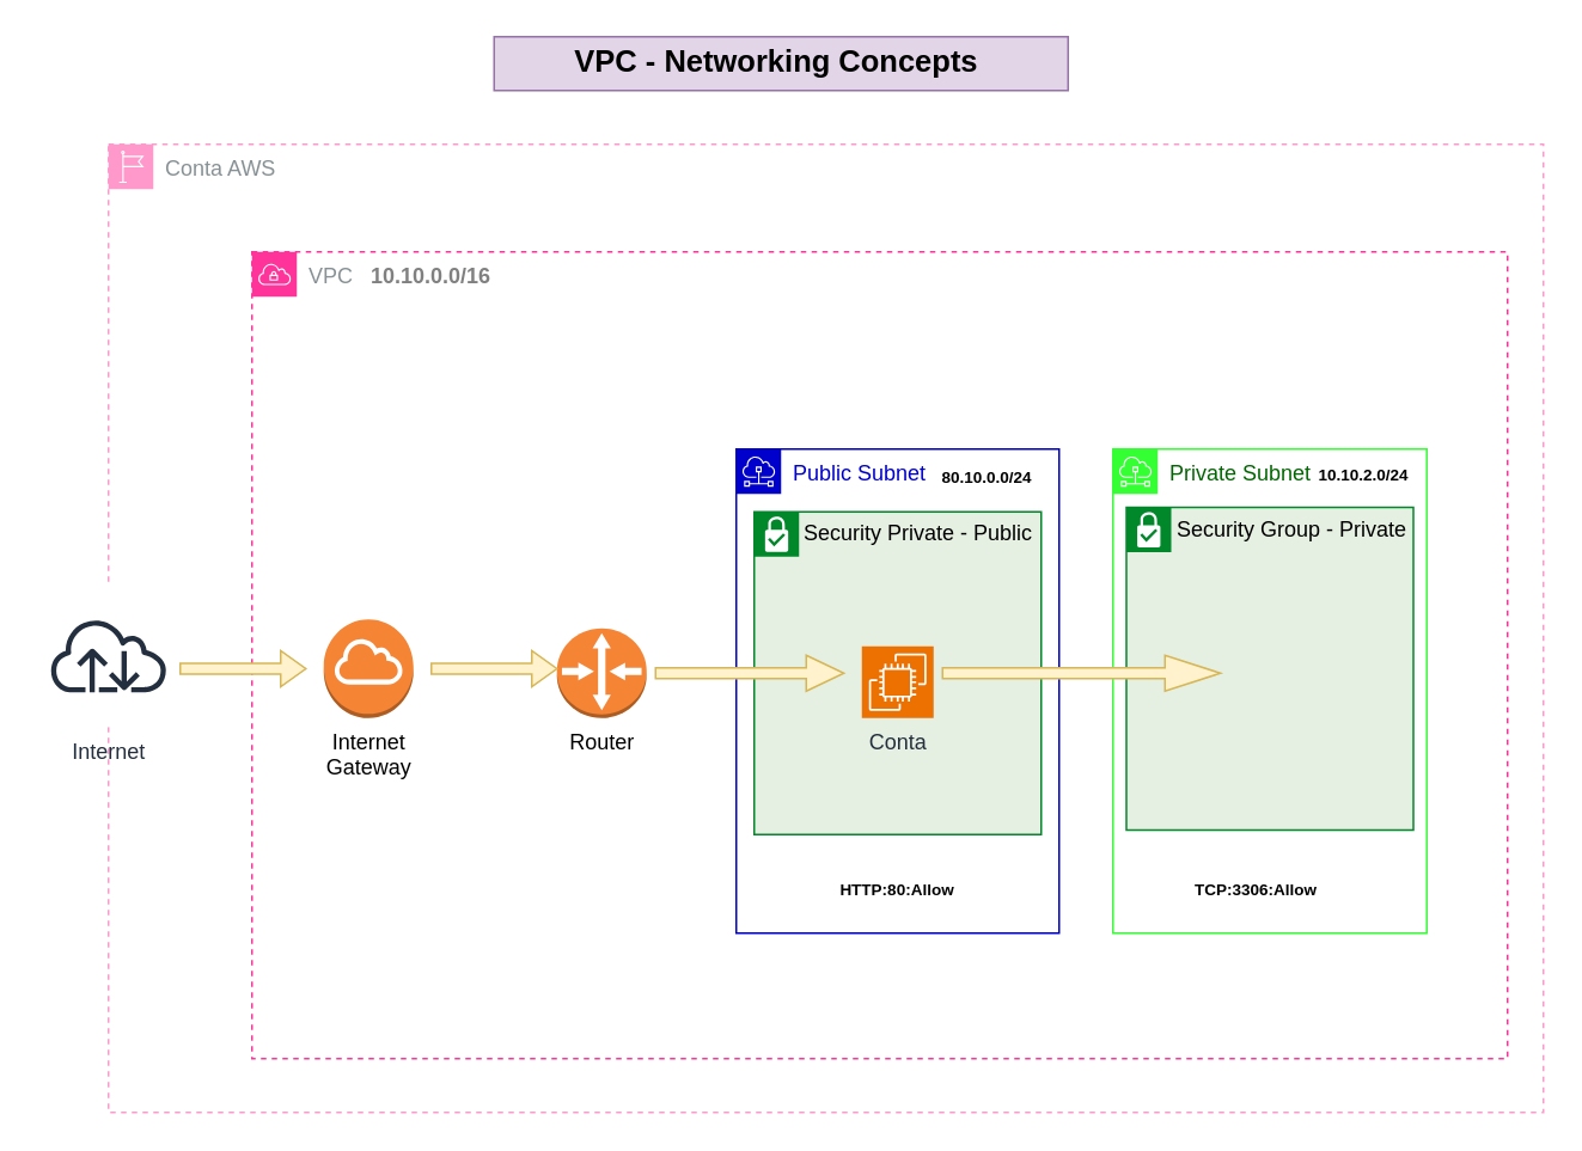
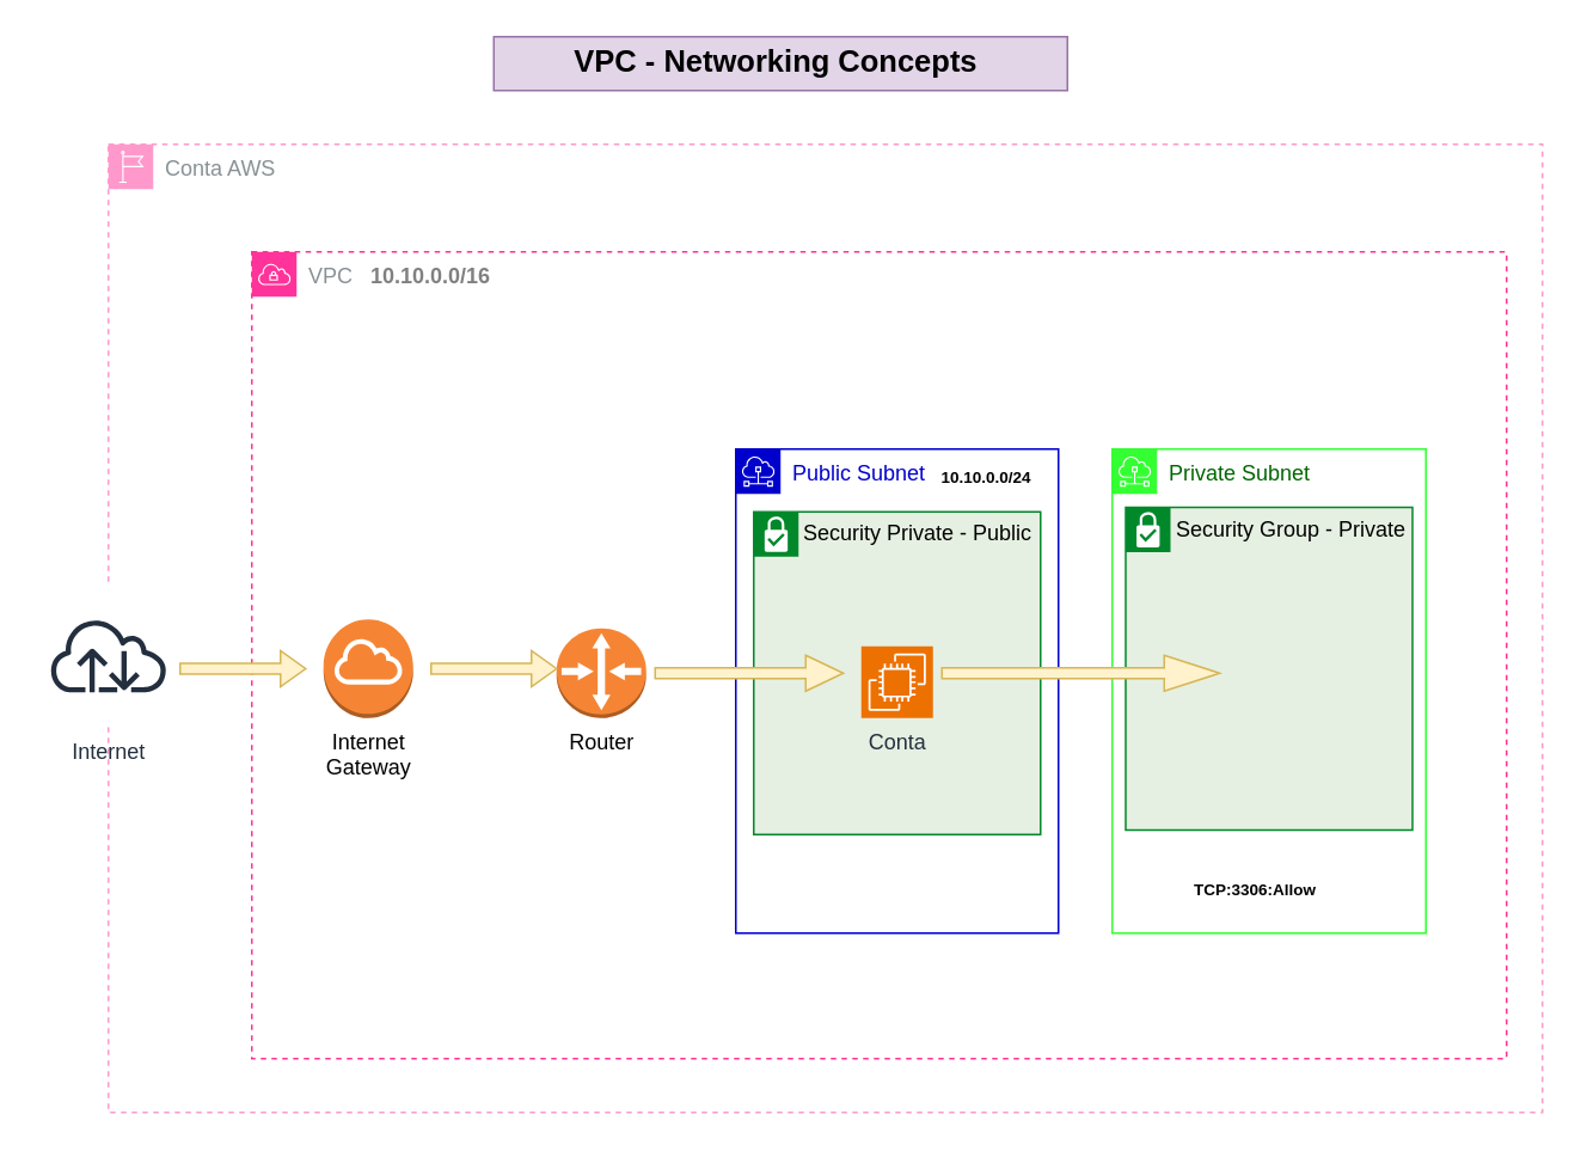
  <mxCell id="0" />
  <mxCell id="1" parent="0" />
  <mxCell id="2" value="Conta AWS" style="sketch=0;outlineConnect=0;gradientColor=none;html=1;whiteSpace=wrap;fontSize=12;fontStyle=0;shape=mxgraph.aws4.group;grIcon=mxgraph.aws4.group_region;strokeColor=#FF99CC;fillColor=none;verticalAlign=top;align=left;spacingLeft=30;fontColor=#879196;dashed=1;" parent="1" vertex="1"><mxGeometry x="60" y="80" width="800" height="540" as="geometry" /></mxCell>
  <mxCell id="3" value="VPC" style="sketch=0;outlineConnect=0;gradientColor=none;html=1;whiteSpace=wrap;fontSize=12;fontStyle=0;shape=mxgraph.aws4.group;grIcon=mxgraph.aws4.group_vpc;strokeColor=#FF3399;fillColor=none;verticalAlign=top;align=left;spacingLeft=30;fontColor=#879196;dashed=1;" parent="1" vertex="1"><mxGeometry x="140" y="140" width="700" height="450" as="geometry" /></mxCell>
  <mxCell id="4" value="VPC - Networking Concepts&amp;nbsp;" style="text;strokeColor=#9673a6;align=center;fillColor=#e1d5e7;html=1;verticalAlign=middle;whiteSpace=wrap;rounded=0;fontStyle=1;fontSize=17;" vertex="1" parent="1"><mxGeometry x="275" y="20" width="320" height="30" as="geometry" /></mxCell>
  <mxCell id="5" value="Internet" style="sketch=0;outlineConnect=0;fontColor=#232F3E;gradientColor=none;strokeColor=#232F3E;fillColor=#ffffff;dashed=0;verticalLabelPosition=bottom;verticalAlign=top;align=center;html=1;fontSize=12;fontStyle=0;aspect=fixed;shape=mxgraph.aws4.resourceIcon;resIcon=mxgraph.aws4.internet;" vertex="1" parent="1"><mxGeometry x="20" y="325" width="80" height="80" as="geometry" /></mxCell>
  <mxCell id="6" value="Internet &lt;br&gt;Gateway" style="outlineConnect=0;dashed=0;verticalLabelPosition=bottom;verticalAlign=top;align=center;html=1;shape=mxgraph.aws3.internet_gateway;fillColor=#F58534;gradientColor=none;" vertex="1" parent="1"><mxGeometry x="180" y="345" width="50" height="55" as="geometry" /></mxCell>
  <mxCell id="7" value="Router" style="outlineConnect=0;dashed=0;verticalLabelPosition=bottom;verticalAlign=top;align=center;html=1;shape=mxgraph.aws3.router;fillColor=#F58534;gradientColor=none;" vertex="1" parent="1"><mxGeometry x="310" y="350" width="50" height="50" as="geometry" /></mxCell>
  <mxCell id="8" value="Security Private - Public" style="shape=mxgraph.ibm.box;prType=subnet;fontStyle=0;verticalAlign=top;align=left;spacingLeft=32;spacingTop=4;fillColor=#E6F0E2;rounded=0;whiteSpace=wrap;html=1;strokeColor=#00882B;strokeWidth=1;dashed=0;container=1;spacing=-4;collapsible=0;expand=0;recursiveResize=0;" vertex="1" parent="1"><mxGeometry x="420" y="285" width="160" height="180" as="geometry" /></mxCell>
  <mxCell id="9" value="Conta" style="sketch=0;points=[[0,0,0],[0.25,0,0],[0.5,0,0],[0.75,0,0],[1,0,0],[0,1,0],[0.25,1,0],[0.5,1,0],[0.75,1,0],[1,1,0],[0,0.25,0],[0,0.5,0],[0,0.75,0],[1,0.25,0],[1,0.5,0],[1,0.75,0]];outlineConnect=0;fontColor=#232F3E;fillColor=#ED7100;strokeColor=#ffffff;dashed=0;verticalLabelPosition=bottom;verticalAlign=top;align=center;html=1;fontSize=12;fontStyle=0;aspect=fixed;shape=mxgraph.aws4.resourceIcon;resIcon=mxgraph.aws4.ec2;" vertex="1" parent="8"><mxGeometry x="60" y="75" width="40" height="40" as="geometry" /></mxCell>
  <mxCell id="10" value="Security Group - Private" style="shape=mxgraph.ibm.box;prType=subnet;fontStyle=0;verticalAlign=top;align=left;spacingLeft=32;spacingTop=4;fillColor=#E6F0E2;rounded=0;whiteSpace=wrap;html=1;strokeColor=#00882B;strokeWidth=1;dashed=0;container=1;spacing=-4;collapsible=0;expand=0;recursiveResize=0;" vertex="1" parent="1"><mxGeometry x="627.5" y="282.5" width="160" height="180" as="geometry" /></mxCell>
  <mxCell id="11" value="Public Subnet" style="sketch=0;outlineConnect=0;gradientColor=none;html=1;whiteSpace=wrap;fontSize=12;fontStyle=0;shape=mxgraph.aws4.group;grIcon=mxgraph.aws4.group_subnet;strokeColor=#0000CC;fillColor=none;verticalAlign=top;align=left;spacingLeft=30;fontColor=#0000CC;dashed=0;" vertex="1" parent="1"><mxGeometry x="410" y="250" width="180" height="270" as="geometry" /></mxCell>
  <mxCell id="12" value="&lt;font color=&quot;#006600&quot;&gt;Private Subnet&lt;/font&gt;" style="sketch=0;outlineConnect=0;gradientColor=none;html=1;whiteSpace=wrap;fontSize=12;fontStyle=0;shape=mxgraph.aws4.group;grIcon=mxgraph.aws4.group_subnet;strokeColor=#33FF33;fillColor=none;verticalAlign=top;align=left;spacingLeft=30;fontColor=#879196;dashed=0;" vertex="1" parent="1"><mxGeometry x="620" y="250" width="175" height="270" as="geometry" /></mxCell>
- <mxCell id="13" value="&lt;font style=&quot;font-size: 9px;&quot;&gt;&lt;b&gt;80.10.0.0/24&lt;/b&gt;&lt;/font&gt;" style="text;strokeColor=none;align=center;fillColor=none;html=1;verticalAlign=middle;whiteSpace=wrap;rounded=0;" vertex="1" parent="1"><mxGeometry x="520" y="250" width="60" height="30" as="geometry" /></mxCell>
- <mxCell id="14" value="&lt;font style=&quot;font-size: 9px;&quot;&gt;&lt;b&gt;10.10.2.0/24&lt;/b&gt;&lt;/font&gt;" style="text;strokeColor=none;align=center;fillColor=none;html=1;verticalAlign=middle;whiteSpace=wrap;rounded=0;" vertex="1" parent="1"><mxGeometry x="730" y="249" width="60" height="30" as="geometry" /></mxCell>
- <mxCell id="15" value="&lt;font style=&quot;font-size: 9px;&quot;&gt;&lt;b&gt;HTTP:80:Allow&lt;/b&gt;&lt;/font&gt;" style="text;strokeColor=none;align=center;fillColor=none;html=1;verticalAlign=middle;whiteSpace=wrap;rounded=0;" vertex="1" parent="1"><mxGeometry x="470" y="480" width="60" height="30" as="geometry" /></mxCell>
+ <mxCell id="13" value="&lt;font style=&quot;font-size: 9px;&quot;&gt;&lt;b&gt;10.10.0.0/24&lt;/b&gt;&lt;/font&gt;" style="text;strokeColor=none;align=center;fillColor=none;html=1;verticalAlign=middle;whiteSpace=wrap;rounded=0;" vertex="1" parent="1"><mxGeometry x="520" y="250" width="60" height="30" as="geometry" /></mxCell>
  <mxCell id="16" value="&lt;font style=&quot;font-size: 9px;&quot;&gt;&lt;b&gt;TCP:3306:Allow&lt;/b&gt;&lt;/font&gt;" style="text;strokeColor=none;align=center;fillColor=none;html=1;verticalAlign=middle;whiteSpace=wrap;rounded=0;" vertex="1" parent="1"><mxGeometry x="670" y="480" width="60" height="30" as="geometry" /></mxCell>
  <mxCell id="17" value="&lt;font color=&quot;#808080&quot; style=&quot;font-size: 12px;&quot;&gt;&lt;b style=&quot;font-size: 12px;&quot;&gt;10.10.0.0/16&lt;/b&gt;&lt;/font&gt;" style="text;strokeColor=none;align=center;fillColor=none;html=1;verticalAlign=middle;whiteSpace=wrap;rounded=0;fontSize=12;" vertex="1" parent="1"><mxGeometry x="170" y="139" width="140" height="30" as="geometry" /></mxCell>
  <mxCell id="18" value="" style="shape=singleArrow;whiteSpace=wrap;html=1;fillColor=#fff2cc;strokeColor=#d6b656;" vertex="1" parent="1"><mxGeometry x="100" y="362.5" width="70" height="20" as="geometry" /></mxCell>
  <mxCell id="19" value="" style="shape=singleArrow;whiteSpace=wrap;html=1;fillColor=#fff2cc;strokeColor=#d6b656;" vertex="1" parent="1"><mxGeometry x="240" y="362.5" width="70" height="20" as="geometry" /></mxCell>
  <mxCell id="20" value="" style="shape=singleArrow;whiteSpace=wrap;html=1;fillColor=#fff2cc;strokeColor=#d6b656;" vertex="1" parent="1"><mxGeometry x="365" y="365" width="105" height="20" as="geometry" /></mxCell>
  <mxCell id="21" value="" style="shape=singleArrow;whiteSpace=wrap;html=1;fillColor=#fff2cc;strokeColor=#d6b656;" vertex="1" parent="1"><mxGeometry x="525" y="365" width="155" height="20" as="geometry" /></mxCell>
